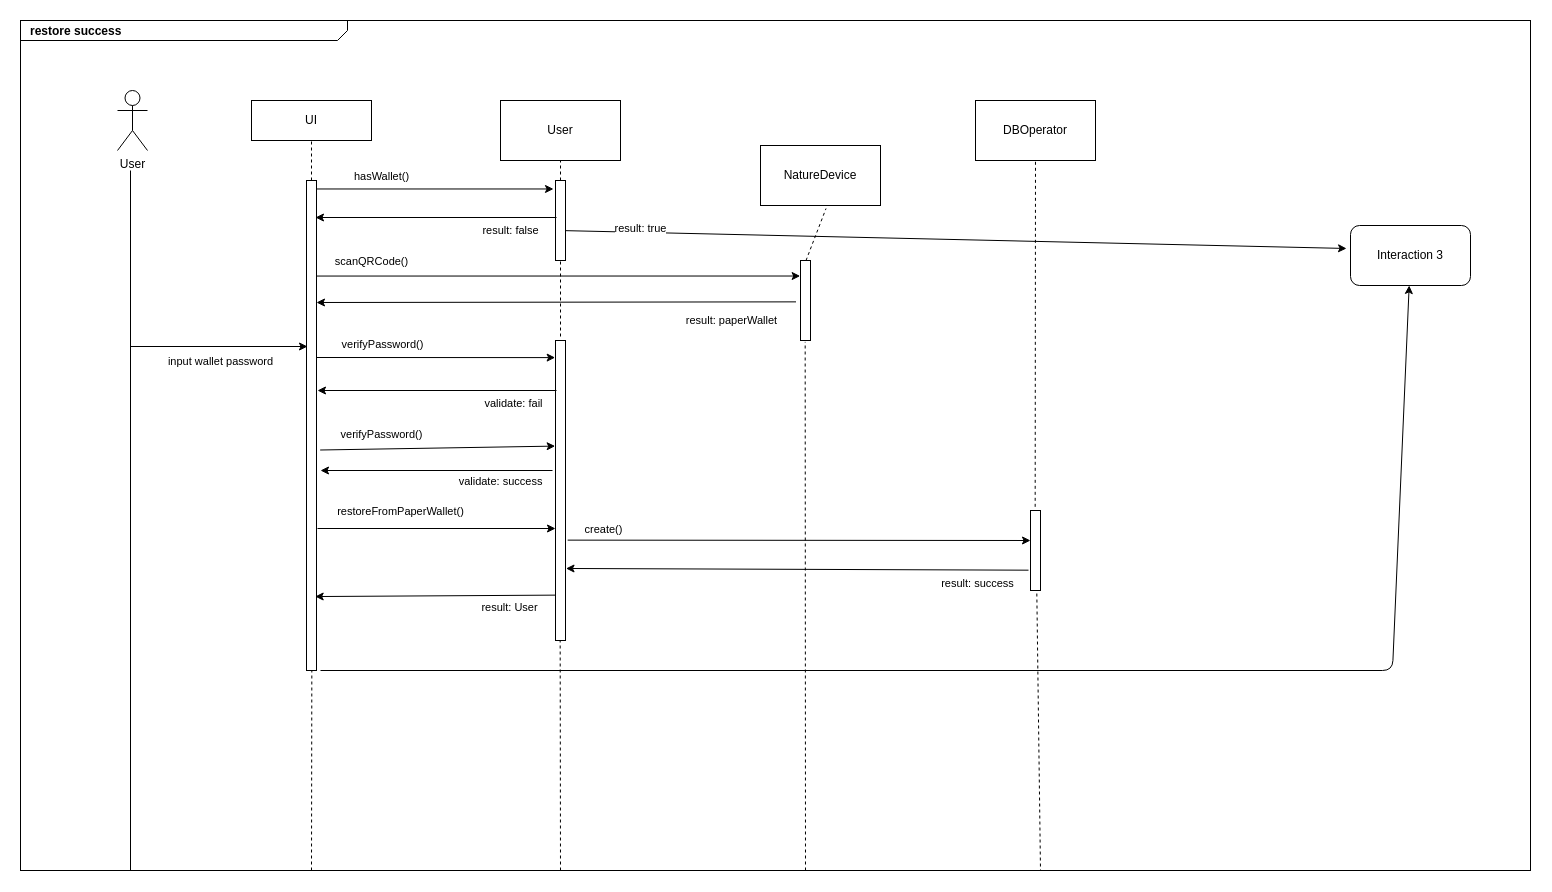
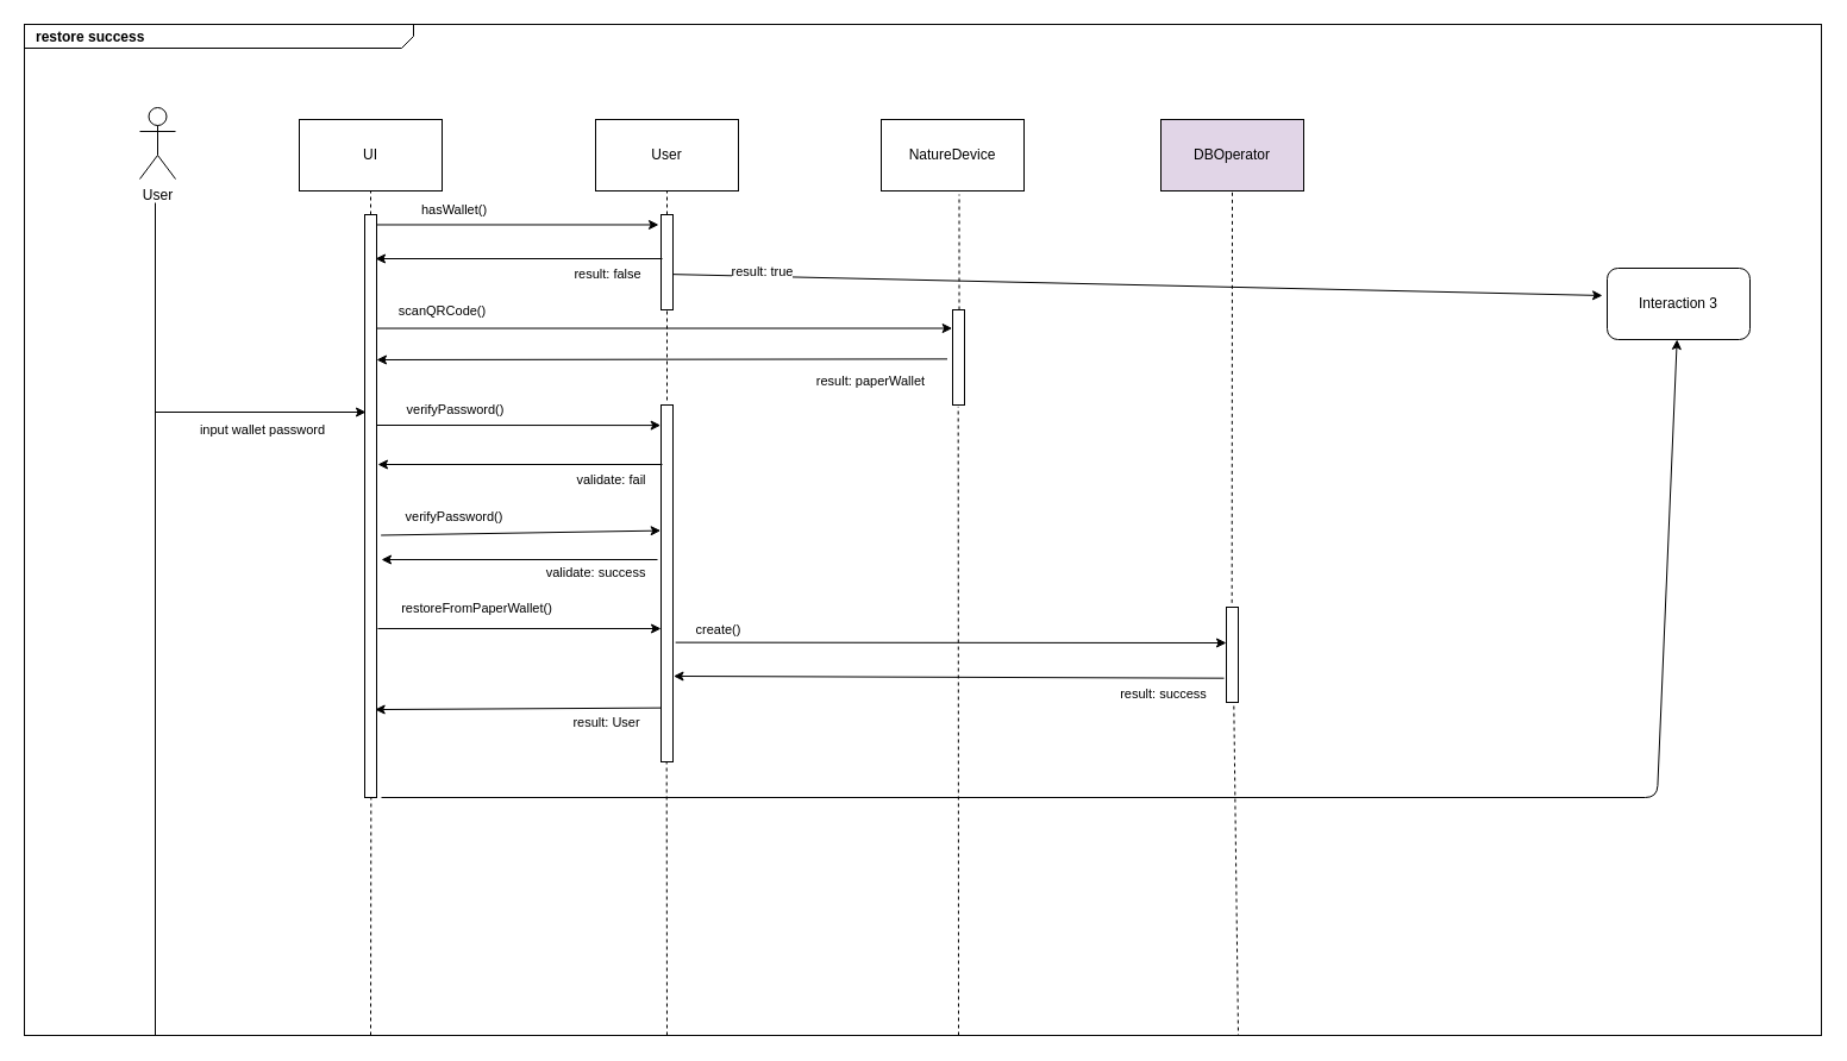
  <mxCell id="0" />
  <mxCell id="1" parent="0" />
  <mxCell id="2" value="User" style="shape=umlActor;verticalLabelPosition=bottom;verticalAlign=top;html=1;outlineConnect=0;" parent="1" vertex="1"><mxGeometry x="117" y="90" width="30" height="60" as="geometry" /></mxCell>
- <mxCell id="3" value="UI" style="rounded=0;whiteSpace=wrap;html=1;" parent="1" vertex="1"><mxGeometry x="251" y="100" width="120" height="40" as="geometry" /></mxCell>
+ <mxCell id="3" value="UI" style="rounded=0;whiteSpace=wrap;html=1;" parent="1" vertex="1"><mxGeometry x="251" y="100" width="120" height="60" as="geometry" /></mxCell>
  <mxCell id="4" value="User" style="rounded=0;whiteSpace=wrap;html=1;" parent="1" vertex="1"><mxGeometry x="500" y="100" width="120" height="60" as="geometry" /></mxCell>
  <mxCell id="5" value="" style="html=1;points=[];perimeter=orthogonalPerimeter;" parent="1" vertex="1"><mxGeometry x="306" y="180" width="10" height="490" as="geometry" /></mxCell>
  <mxCell id="6" value="" style="endArrow=none;html=1;" parent="1" edge="1"><mxGeometry width="50" height="50" relative="1" as="geometry"><mxPoint x="130" y="870" as="sourcePoint" /><mxPoint x="130" y="170" as="targetPoint" /></mxGeometry></mxCell>
  <mxCell id="7" value="" style="endArrow=none;dashed=1;html=1;" parent="1" target="3" edge="1"><mxGeometry width="50" height="50" relative="1" as="geometry"><mxPoint x="311" y="180" as="sourcePoint" /><mxPoint x="620" y="540" as="targetPoint" /></mxGeometry></mxCell>
  <mxCell id="8" value="" style="endArrow=classic;html=1;" parent="1" edge="1"><mxGeometry relative="1" as="geometry"><mxPoint x="130" y="346" as="sourcePoint" /><mxPoint x="307" y="346" as="targetPoint" /></mxGeometry></mxCell>
  <mxCell id="9" value="input wallet password" style="edgeLabel;resizable=0;html=1;align=center;verticalAlign=middle;" parent="8" connectable="0" vertex="1"><mxGeometry relative="1" as="geometry"><mxPoint y="14" as="offset" /></mxGeometry></mxCell>
- <mxCell id="10" value="DBOperator" style="rounded=0;whiteSpace=wrap;html=1;" parent="1" vertex="1"><mxGeometry x="975" y="100" width="120" height="60" as="geometry" /></mxCell>
+ <mxCell id="10" value="DBOperator" style="rounded=0;whiteSpace=wrap;html=1;fillColor=#e1d5e7;" parent="1" vertex="1"><mxGeometry x="975" y="100" width="120" height="60" as="geometry" /></mxCell>
  <mxCell id="11" value="" style="html=1;points=[];perimeter=orthogonalPerimeter;" parent="1" vertex="1"><mxGeometry x="555" y="340" width="10" height="300" as="geometry" /></mxCell>
  <mxCell id="12" value="" style="endArrow=classic;html=1;entryX=-0.034;entryY=0.057;entryDx=0;entryDy=0;entryPerimeter=0;" parent="1" target="11" edge="1"><mxGeometry relative="1" as="geometry"><mxPoint x="316" y="357" as="sourcePoint" /><mxPoint x="555" y="360" as="targetPoint" /></mxGeometry></mxCell>
  <mxCell id="13" value="verifyPassword()" style="edgeLabel;resizable=0;html=1;align=center;verticalAlign=middle;" parent="12" connectable="0" vertex="1"><mxGeometry relative="1" as="geometry"><mxPoint x="-53" y="-13.75" as="offset" /></mxGeometry></mxCell>
  <mxCell id="14" value="" style="html=1;points=[];perimeter=orthogonalPerimeter;" parent="1" vertex="1"><mxGeometry x="555" y="180" width="10" height="80" as="geometry" /></mxCell>
  <mxCell id="15" value="" style="endArrow=classic;html=1;" parent="1" edge="1"><mxGeometry relative="1" as="geometry"><mxPoint x="556" y="390" as="sourcePoint" /><mxPoint x="317" y="390" as="targetPoint" /></mxGeometry></mxCell>
  <mxCell id="16" value="validate: fail" style="edgeLabel;resizable=0;html=1;align=center;verticalAlign=middle;" parent="15" connectable="0" vertex="1"><mxGeometry relative="1" as="geometry"><mxPoint x="76.99" y="12.08" as="offset" /></mxGeometry></mxCell>
  <mxCell id="17" value="" style="endArrow=classic;html=1;entryX=-0.2;entryY=0.106;entryDx=0;entryDy=0;entryPerimeter=0;" parent="1" source="5" target="14" edge="1"><mxGeometry relative="1" as="geometry"><mxPoint x="360" y="188" as="sourcePoint" /><mxPoint x="550" y="190" as="targetPoint" /></mxGeometry></mxCell>
  <mxCell id="18" value="hasWallet()" style="edgeLabel;resizable=0;html=1;align=center;verticalAlign=middle;" parent="17" connectable="0" vertex="1"><mxGeometry relative="1" as="geometry"><mxPoint x="-54.33" y="-13.48" as="offset" /></mxGeometry></mxCell>
  <mxCell id="19" value="" style="endArrow=none;dashed=1;html=1;entryX=0.5;entryY=1;entryDx=0;entryDy=0;" parent="1" target="4" edge="1"><mxGeometry width="50" height="50" relative="1" as="geometry"><mxPoint x="560" y="180" as="sourcePoint" /><mxPoint x="370" y="420" as="targetPoint" /></mxGeometry></mxCell>
  <mxCell id="20" value="" style="endArrow=classic;html=1;" parent="1" edge="1"><mxGeometry relative="1" as="geometry"><mxPoint x="556" y="217" as="sourcePoint" /><mxPoint x="315" y="217" as="targetPoint" /></mxGeometry></mxCell>
  <mxCell id="21" value="result: false" style="edgeLabel;resizable=0;html=1;align=center;verticalAlign=middle;" parent="20" connectable="0" vertex="1"><mxGeometry relative="1" as="geometry"><mxPoint x="74.83" y="12" as="offset" /></mxGeometry></mxCell>
  <mxCell id="22" value="" style="endArrow=classic;html=1;" parent="1" edge="1"><mxGeometry relative="1" as="geometry"><mxPoint x="317" y="528" as="sourcePoint" /><mxPoint x="555" y="528" as="targetPoint" /></mxGeometry></mxCell>
  <mxCell id="23" value="restoreFromPaperWallet()" style="edgeLabel;resizable=0;html=1;align=center;verticalAlign=middle;" parent="22" connectable="0" vertex="1"><mxGeometry relative="1" as="geometry"><mxPoint x="-36.17" y="-18" as="offset" /></mxGeometry></mxCell>
  <mxCell id="24" value="" style="endArrow=classic;html=1;entryX=0.867;entryY=0.849;entryDx=0;entryDy=0;entryPerimeter=0;exitX=-0.033;exitY=0.651;exitDx=0;exitDy=0;exitPerimeter=0;" parent="1" edge="1"><mxGeometry relative="1" as="geometry"><mxPoint x="554.67" y="594.63" as="sourcePoint" /><mxPoint x="314.67" y="596.05" as="targetPoint" /></mxGeometry></mxCell>
  <mxCell id="25" value="result: User" style="edgeLabel;resizable=0;html=1;align=center;verticalAlign=middle;" parent="24" connectable="0" vertex="1"><mxGeometry relative="1" as="geometry"><mxPoint x="74.11" y="10.7" as="offset" /></mxGeometry></mxCell>
  <mxCell id="26" value="" style="endArrow=classic;html=1;exitX=1.05;exitY=0.627;exitDx=0;exitDy=0;exitPerimeter=0;entryX=-0.033;entryY=0.383;entryDx=0;entryDy=0;entryPerimeter=0;" parent="1" source="14" target="32" edge="1"><mxGeometry relative="1" as="geometry"><mxPoint x="410" y="470" as="sourcePoint" /><mxPoint x="1130" y="230" as="targetPoint" /></mxGeometry></mxCell>
  <mxCell id="27" value="result: true" style="edgeLabel;resizable=0;html=1;align=center;verticalAlign=middle;" parent="26" connectable="0" vertex="1"><mxGeometry relative="1" as="geometry"><mxPoint x="-315.5" y="-11.57" as="offset" /></mxGeometry></mxCell>
  <mxCell id="28" value="" style="endArrow=classic;html=1;exitX=1.367;exitY=0.55;exitDx=0;exitDy=0;exitPerimeter=0;entryX=-0.034;entryY=0.352;entryDx=0;entryDy=0;entryPerimeter=0;" parent="1" source="5" target="11" edge="1"><mxGeometry relative="1" as="geometry"><mxPoint x="326" y="415.48" as="sourcePoint" /><mxPoint x="833" y="444" as="targetPoint" /></mxGeometry></mxCell>
  <mxCell id="29" value="verifyPassword()" style="edgeLabel;resizable=0;html=1;align=center;verticalAlign=middle;" parent="28" connectable="0" vertex="1"><mxGeometry relative="1" as="geometry"><mxPoint x="-57.17" y="-13.75" as="offset" /></mxGeometry></mxCell>
  <mxCell id="30" value="" style="endArrow=classic;html=1;" parent="1" edge="1"><mxGeometry relative="1" as="geometry"><mxPoint x="552" y="470" as="sourcePoint" /><mxPoint x="320" y="470" as="targetPoint" /></mxGeometry></mxCell>
  <mxCell id="31" value="validate: success" style="edgeLabel;resizable=0;html=1;align=center;verticalAlign=middle;" parent="30" connectable="0" vertex="1"><mxGeometry relative="1" as="geometry"><mxPoint x="63.83" y="10" as="offset" /></mxGeometry></mxCell>
  <mxCell id="32" value="Interaction 3" style="rounded=1;whiteSpace=wrap;html=1;" parent="1" vertex="1"><mxGeometry x="1350" y="225" width="120" height="60" as="geometry" /></mxCell>
  <mxCell id="33" value="" style="endArrow=none;dashed=1;html=1;entryX=0.533;entryY=1;entryDx=0;entryDy=0;entryPerimeter=0;" parent="1" target="5" edge="1"><mxGeometry width="50" height="50" relative="1" as="geometry"><mxPoint x="311" y="870" as="sourcePoint" /><mxPoint x="520" y="560" as="targetPoint" /></mxGeometry></mxCell>
  <mxCell id="34" value="" style="endArrow=none;dashed=1;html=1;entryX=0.467;entryY=1.002;entryDx=0;entryDy=0;entryPerimeter=0;" parent="1" edge="1"><mxGeometry width="50" height="50" relative="1" as="geometry"><mxPoint x="560" y="870" as="sourcePoint" /><mxPoint x="559.67" y="640.26" as="targetPoint" /></mxGeometry></mxCell>
- <mxCell id="35" value="NatureDevice" style="rounded=0;whiteSpace=wrap;html=1;" parent="1" vertex="1"><mxGeometry x="760" y="145" width="120" height="60" as="geometry" /></mxCell>
+ <mxCell id="35" value="NatureDevice" style="rounded=0;whiteSpace=wrap;html=1;" parent="1" vertex="1"><mxGeometry x="740" y="100" width="120" height="60" as="geometry" /></mxCell>
  <mxCell id="36" value="" style="html=1;points=[];perimeter=orthogonalPerimeter;" parent="1" vertex="1"><mxGeometry x="800" y="260" width="10" height="80" as="geometry" /></mxCell>
  <mxCell id="37" value="" style="endArrow=classic;html=1;exitX=0.95;exitY=0.195;exitDx=0;exitDy=0;exitPerimeter=0;entryX=-0.033;entryY=0.194;entryDx=0;entryDy=0;entryPerimeter=0;" parent="1" source="5" target="36" edge="1"><mxGeometry relative="1" as="geometry"><mxPoint x="840" y="390" as="sourcePoint" /><mxPoint x="940" y="390" as="targetPoint" /></mxGeometry></mxCell>
  <mxCell id="38" value="scanQRCode()" style="edgeLabel;resizable=0;html=1;align=center;verticalAlign=middle;" parent="37" connectable="0" vertex="1"><mxGeometry relative="1" as="geometry"><mxPoint x="-187" y="-14.79" as="offset" /></mxGeometry></mxCell>
  <mxCell id="39" value="" style="endArrow=classic;html=1;exitX=-0.45;exitY=0.517;exitDx=0;exitDy=0;exitPerimeter=0;" parent="1" source="36" edge="1"><mxGeometry relative="1" as="geometry"><mxPoint x="750" y="302" as="sourcePoint" /><mxPoint x="316" y="302" as="targetPoint" /></mxGeometry></mxCell>
  <mxCell id="40" value="result: paperWallet" style="edgeLabel;resizable=0;html=1;align=center;verticalAlign=middle;" parent="39" connectable="0" vertex="1"><mxGeometry relative="1" as="geometry"><mxPoint x="174.5" y="18" as="offset" /></mxGeometry></mxCell>
  <mxCell id="41" value="" style="html=1;points=[];perimeter=orthogonalPerimeter;" parent="1" vertex="1"><mxGeometry x="1030" y="510" width="10" height="80" as="geometry" /></mxCell>
  <mxCell id="42" value="" style="endArrow=classic;html=1;exitX=1.217;exitY=0.228;exitDx=0;exitDy=0;exitPerimeter=0;" parent="1" edge="1"><mxGeometry relative="1" as="geometry"><mxPoint x="567.17" y="539.64" as="sourcePoint" /><mxPoint x="1030" y="540" as="targetPoint" /></mxGeometry></mxCell>
  <mxCell id="43" value="create()" style="edgeLabel;resizable=0;html=1;align=center;verticalAlign=middle;" parent="42" connectable="0" vertex="1"><mxGeometry relative="1" as="geometry"><mxPoint x="-195.5" y="-11.75" as="offset" /></mxGeometry></mxCell>
  <mxCell id="44" value="" style="endArrow=none;dashed=1;html=1;entryX=0.5;entryY=1;entryDx=0;entryDy=0;exitX=0.467;exitY=-0.046;exitDx=0;exitDy=0;exitPerimeter=0;" parent="1" source="41" target="10" edge="1"><mxGeometry width="50" height="50" relative="1" as="geometry"><mxPoint x="980" y="610" as="sourcePoint" /><mxPoint x="1030" y="560" as="targetPoint" /></mxGeometry></mxCell>
  <mxCell id="45" value="" style="endArrow=classic;html=1;exitX=-0.2;exitY=0.746;exitDx=0;exitDy=0;exitPerimeter=0;entryX=1.05;entryY=0.446;entryDx=0;entryDy=0;entryPerimeter=0;" parent="1" source="41" edge="1"><mxGeometry relative="1" as="geometry"><mxPoint x="940" y="590" as="sourcePoint" /><mxPoint x="565.5" y="567.98" as="targetPoint" /></mxGeometry></mxCell>
  <mxCell id="46" value="result: success" style="edgeLabel;resizable=0;html=1;align=center;verticalAlign=middle;" parent="45" connectable="0" vertex="1"><mxGeometry relative="1" as="geometry"><mxPoint x="179.5" y="14.12" as="offset" /></mxGeometry></mxCell>
  <mxCell id="47" value="" style="endArrow=none;dashed=1;html=1;entryX=0.546;entryY=1.05;entryDx=0;entryDy=0;entryPerimeter=0;exitX=0.552;exitY=0;exitDx=0;exitDy=0;exitPerimeter=0;" parent="1" source="36" target="35" edge="1"><mxGeometry width="50" height="50" relative="1" as="geometry"><mxPoint x="810" y="256" as="sourcePoint" /><mxPoint x="790" y="520" as="targetPoint" /></mxGeometry></mxCell>
  <mxCell id="48" value="" style="endArrow=none;dashed=1;html=1;entryX=0.467;entryY=1.017;entryDx=0;entryDy=0;entryPerimeter=0;" parent="1" target="36" edge="1"><mxGeometry width="50" height="50" relative="1" as="geometry"><mxPoint x="805" y="870" as="sourcePoint" /><mxPoint x="790" y="520" as="targetPoint" /></mxGeometry></mxCell>
  <mxCell id="49" value="" style="endArrow=none;dashed=1;html=1;exitX=0.633;exitY=1.038;exitDx=0;exitDy=0;exitPerimeter=0;" parent="1" source="41" edge="1"><mxGeometry width="50" height="50" relative="1" as="geometry"><mxPoint x="1080" y="610" as="sourcePoint" /><mxPoint x="1040" y="870" as="targetPoint" /></mxGeometry></mxCell>
  <mxCell id="50" value="" style="endArrow=none;dashed=1;html=1;" parent="1" edge="1"><mxGeometry width="50" height="50" relative="1" as="geometry"><mxPoint x="560" y="261" as="sourcePoint" /><mxPoint x="560" y="336" as="targetPoint" /></mxGeometry></mxCell>
  <mxCell id="51" value="" style="endArrow=classic;html=1;" parent="1" target="32" edge="1"><mxGeometry relative="1" as="geometry"><mxPoint x="320" y="670" as="sourcePoint" /><mxPoint x="660" y="510" as="targetPoint" /><Array as="points"><mxPoint x="1392" y="670" /></Array></mxGeometry></mxCell>
  <mxCell id="52" value="&lt;p style=&quot;margin: 0px ; margin-top: 4px ; margin-left: 10px ; text-align: left&quot;&gt;&lt;b&gt;restore success&lt;/b&gt;&lt;br&gt;&lt;/p&gt;" style="html=1;strokeWidth=1;shape=mxgraph.sysml.package;html=1;overflow=fill;whiteSpace=wrap;fillColor=none;gradientColor=none;fontSize=12;align=center;labelX=327.64;" parent="1" vertex="1"><mxGeometry x="20" y="20" width="1510" height="850" as="geometry" /></mxCell>
